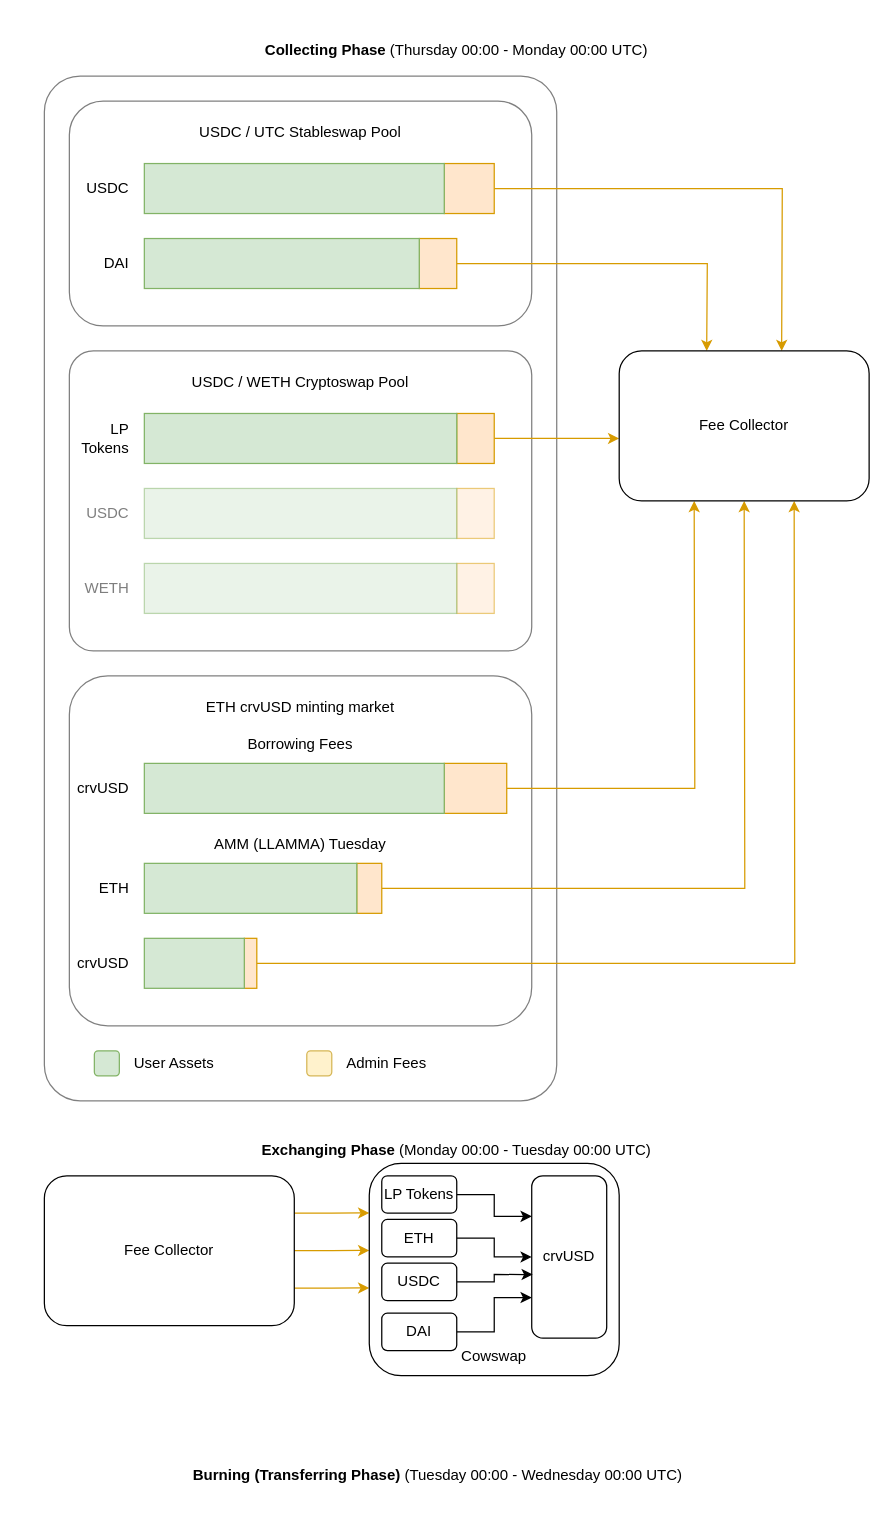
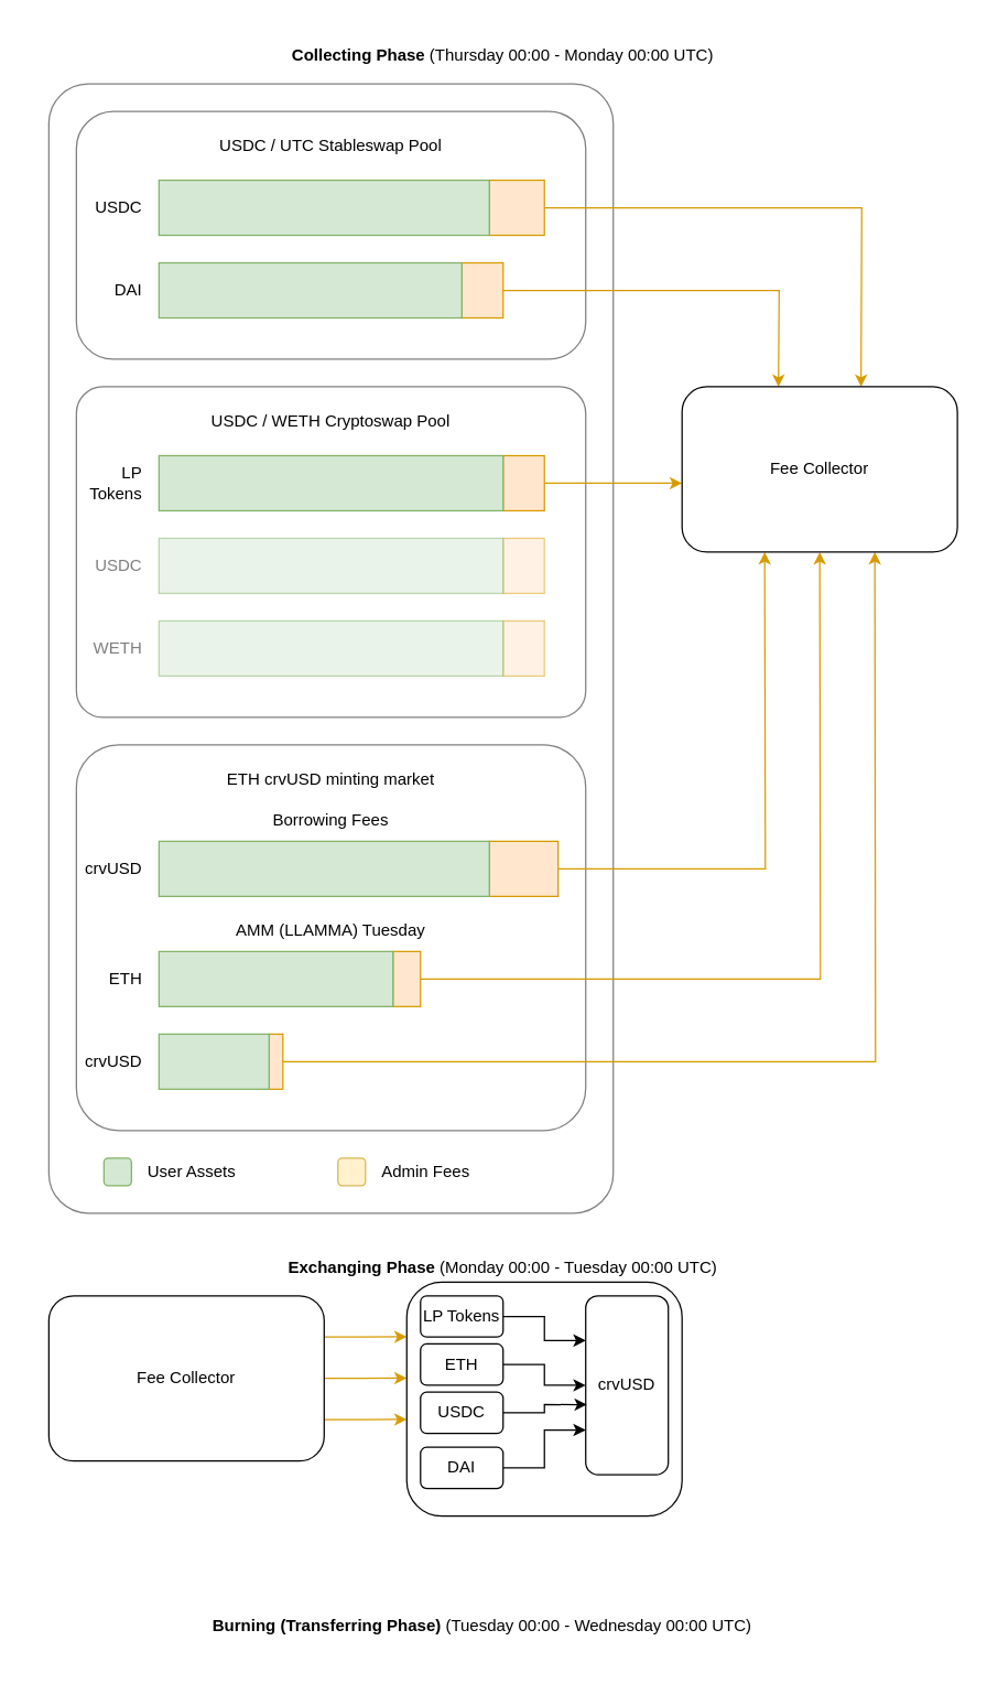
  <mxCell id="0" />
  <mxCell id="1" parent="0" />
  <mxCell id="2" value="" style="rounded=1;whiteSpace=wrap;html=1;arcSize=7;opacity=50;" vertex="1" parent="1"><mxGeometry x="35" y="60" width="410" height="820" as="geometry" /></mxCell>
  <mxCell id="3" value="" style="rounded=1;whiteSpace=wrap;html=1;opacity=50;" vertex="1" parent="1"><mxGeometry x="55" y="80" width="370" height="180" as="geometry" /></mxCell>
  <mxCell id="4" style="edgeStyle=orthogonalEdgeStyle;rounded=0;orthogonalLoop=1;jettySize=auto;html=1;exitX=1;exitY=0.5;exitDx=0;exitDy=0;fillColor=#ffe6cc;strokeColor=#d79b00;" edge="1" parent="1" source="5"><mxGeometry relative="1" as="geometry"><mxPoint x="625" y="280" as="targetPoint" /></mxGeometry></mxCell>
  <mxCell id="5" value="" style="rounded=0;whiteSpace=wrap;html=1;fillColor=#ffe6cc;strokeColor=#d79b00;" vertex="1" parent="1"><mxGeometry x="355" y="130" width="40" height="40" as="geometry" /></mxCell>
  <mxCell id="6" value="USDC" style="text;html=1;strokeColor=none;fillColor=none;align=right;verticalAlign=middle;whiteSpace=wrap;rounded=0;" vertex="1" parent="1"><mxGeometry x="55" y="130" width="50" height="40" as="geometry" /></mxCell>
  <mxCell id="7" value="" style="rounded=0;whiteSpace=wrap;html=1;fillColor=#d5e8d4;strokeColor=#82b366;" vertex="1" parent="1"><mxGeometry x="115" y="130" width="240" height="40" as="geometry" /></mxCell>
  <mxCell id="8" style="edgeStyle=orthogonalEdgeStyle;rounded=0;orthogonalLoop=1;jettySize=auto;html=1;exitX=1;exitY=0.5;exitDx=0;exitDy=0;fillColor=#ffe6cc;strokeColor=#d79b00;" edge="1" parent="1" source="9"><mxGeometry relative="1" as="geometry"><mxPoint x="565" y="280" as="targetPoint" /></mxGeometry></mxCell>
  <mxCell id="9" value="" style="rounded=0;whiteSpace=wrap;html=1;fillColor=#ffe6cc;strokeColor=#d79b00;" vertex="1" parent="1"><mxGeometry x="335" y="190" width="30" height="40" as="geometry" /></mxCell>
  <mxCell id="10" value="" style="rounded=0;whiteSpace=wrap;html=1;fillColor=#d5e8d4;strokeColor=#82b366;" vertex="1" parent="1"><mxGeometry x="115" y="190" width="220" height="40" as="geometry" /></mxCell>
  <mxCell id="11" value="DAI" style="text;html=1;strokeColor=none;fillColor=none;align=right;verticalAlign=middle;whiteSpace=wrap;rounded=0;" vertex="1" parent="1"><mxGeometry x="55" y="190" width="50" height="40" as="geometry" /></mxCell>
  <mxCell id="12" value="" style="rounded=1;whiteSpace=wrap;html=1;arcSize=8;textOpacity=50;opacity=50;" vertex="1" parent="1"><mxGeometry x="55" y="280" width="370" height="240" as="geometry" /></mxCell>
  <mxCell id="13" style="edgeStyle=orthogonalEdgeStyle;rounded=0;orthogonalLoop=1;jettySize=auto;html=1;exitX=1;exitY=0.5;exitDx=0;exitDy=0;fillColor=#ffe6cc;strokeColor=#d79b00;" edge="1" parent="1" source="14"><mxGeometry relative="1" as="geometry"><mxPoint x="495" y="350" as="targetPoint" /></mxGeometry></mxCell>
  <mxCell id="14" value="" style="rounded=0;whiteSpace=wrap;html=1;fillColor=#ffe6cc;strokeColor=#d79b00;" vertex="1" parent="1"><mxGeometry x="365" y="330" width="30" height="40" as="geometry" /></mxCell>
  <mxCell id="15" value="LP Tokens" style="text;html=1;strokeColor=none;fillColor=none;align=right;verticalAlign=middle;whiteSpace=wrap;rounded=0;" vertex="1" parent="1"><mxGeometry x="55" y="330" width="50" height="40" as="geometry" /></mxCell>
  <mxCell id="16" value="" style="rounded=0;whiteSpace=wrap;html=1;fillColor=#d5e8d4;strokeColor=#82b366;" vertex="1" parent="1"><mxGeometry x="115" y="330" width="250" height="40" as="geometry" /></mxCell>
  <mxCell id="17" value="" style="rounded=1;whiteSpace=wrap;html=1;arcSize=11;opacity=50;" vertex="1" parent="1"><mxGeometry x="55" y="540" width="370" height="280" as="geometry" /></mxCell>
  <mxCell id="18" style="edgeStyle=orthogonalEdgeStyle;rounded=0;orthogonalLoop=1;jettySize=auto;html=1;exitX=1;exitY=0.5;exitDx=0;exitDy=0;fillColor=#ffe6cc;strokeColor=#d79b00;" edge="1" parent="1" source="19"><mxGeometry relative="1" as="geometry"><mxPoint x="555" y="400" as="targetPoint" /></mxGeometry></mxCell>
  <mxCell id="19" value="" style="rounded=0;whiteSpace=wrap;html=1;fillColor=#ffe6cc;strokeColor=#d79b00;" vertex="1" parent="1"><mxGeometry x="355" y="610" width="50" height="40" as="geometry" /></mxCell>
  <mxCell id="20" value="ETH crvUSD minting market" style="text;html=1;strokeColor=none;fillColor=none;align=center;verticalAlign=middle;whiteSpace=wrap;rounded=0;" vertex="1" parent="1"><mxGeometry x="55" y="540" width="370" height="50" as="geometry" /></mxCell>
  <mxCell id="21" value="" style="rounded=0;whiteSpace=wrap;html=1;fillColor=#d5e8d4;strokeColor=#82b366;" vertex="1" parent="1"><mxGeometry x="115" y="610" width="240" height="40" as="geometry" /></mxCell>
  <mxCell id="22" value="crvUSD" style="text;html=1;strokeColor=none;fillColor=none;align=right;verticalAlign=middle;whiteSpace=wrap;rounded=0;" vertex="1" parent="1"><mxGeometry x="55" y="610" width="50" height="40" as="geometry" /></mxCell>
  <mxCell id="23" value="USDC / WETH Cryptoswap Pool" style="text;html=1;strokeColor=none;fillColor=none;align=center;verticalAlign=middle;whiteSpace=wrap;rounded=0;" vertex="1" parent="1"><mxGeometry x="55" y="280" width="370" height="50" as="geometry" /></mxCell>
  <mxCell id="24" value="USDC / UTC Stableswap Pool" style="text;html=1;strokeColor=none;fillColor=none;align=center;verticalAlign=middle;whiteSpace=wrap;rounded=0;" vertex="1" parent="1"><mxGeometry x="55" y="80" width="370" height="50" as="geometry" /></mxCell>
  <mxCell id="25" value="Borrowing Fees" style="text;html=1;strokeColor=none;fillColor=none;align=center;verticalAlign=middle;whiteSpace=wrap;rounded=0;" vertex="1" parent="1"><mxGeometry x="55" y="580" width="370" height="30" as="geometry" /></mxCell>
  <mxCell id="26" value="AMM (LLAMMA) Tuesday" style="text;html=1;strokeColor=none;fillColor=none;align=center;verticalAlign=middle;whiteSpace=wrap;rounded=0;" vertex="1" parent="1"><mxGeometry x="55" y="660" width="370" height="30" as="geometry" /></mxCell>
  <mxCell id="27" style="edgeStyle=orthogonalEdgeStyle;rounded=0;orthogonalLoop=1;jettySize=auto;html=1;exitX=1;exitY=0.5;exitDx=0;exitDy=0;fillColor=#ffe6cc;strokeColor=#d79b00;" edge="1" parent="1" source="28"><mxGeometry relative="1" as="geometry"><mxPoint x="635" y="400" as="targetPoint" /></mxGeometry></mxCell>
  <mxCell id="28" value="" style="rounded=0;whiteSpace=wrap;html=1;fillColor=#ffe6cc;strokeColor=#d79b00;" vertex="1" parent="1"><mxGeometry x="195" y="750" width="10" height="40" as="geometry" /></mxCell>
  <mxCell id="29" value="" style="rounded=0;whiteSpace=wrap;html=1;fillColor=#d5e8d4;strokeColor=#82b366;" vertex="1" parent="1"><mxGeometry x="115" y="750" width="80" height="40" as="geometry" /></mxCell>
  <mxCell id="30" value="crvUSD" style="text;html=1;strokeColor=none;fillColor=none;align=right;verticalAlign=middle;whiteSpace=wrap;rounded=0;" vertex="1" parent="1"><mxGeometry x="55" y="750" width="50" height="40" as="geometry" /></mxCell>
  <mxCell id="31" style="edgeStyle=orthogonalEdgeStyle;rounded=0;orthogonalLoop=1;jettySize=auto;html=1;exitX=1;exitY=0.5;exitDx=0;exitDy=0;fillColor=#ffe6cc;strokeColor=#d79b00;" edge="1" parent="1" source="32"><mxGeometry relative="1" as="geometry"><mxPoint x="595" y="400" as="targetPoint" /></mxGeometry></mxCell>
  <mxCell id="32" value="" style="rounded=0;whiteSpace=wrap;html=1;fillColor=#ffe6cc;strokeColor=#d79b00;" vertex="1" parent="1"><mxGeometry x="285" y="690" width="20" height="40" as="geometry" /></mxCell>
  <mxCell id="33" value="" style="rounded=0;whiteSpace=wrap;html=1;fillColor=#d5e8d4;strokeColor=#82b366;" vertex="1" parent="1"><mxGeometry x="115" y="690" width="170" height="40" as="geometry" /></mxCell>
  <mxCell id="34" value="ETH" style="text;html=1;strokeColor=none;fillColor=none;align=right;verticalAlign=middle;whiteSpace=wrap;rounded=0;" vertex="1" parent="1"><mxGeometry x="55" y="690" width="50" height="40" as="geometry" /></mxCell>
  <mxCell id="35" value="" style="rounded=1;whiteSpace=wrap;html=1;fillColor=#d5e8d4;strokeColor=#82b366;" vertex="1" parent="1"><mxGeometry x="75" y="840" width="20" height="20" as="geometry" /></mxCell>
  <mxCell id="36" value="" style="rounded=1;whiteSpace=wrap;html=1;fillColor=#fff2cc;strokeColor=#d6b656;" vertex="1" parent="1"><mxGeometry x="245" y="840" width="20" height="20" as="geometry" /></mxCell>
  <mxCell id="37" value="User Assets" style="text;html=1;strokeColor=none;fillColor=none;align=left;verticalAlign=middle;whiteSpace=wrap;rounded=0;" vertex="1" parent="1"><mxGeometry x="105" y="835" width="80" height="30" as="geometry" /></mxCell>
  <mxCell id="38" value="Admin Fees" style="text;html=1;strokeColor=none;fillColor=none;align=left;verticalAlign=middle;whiteSpace=wrap;rounded=0;" vertex="1" parent="1"><mxGeometry x="275" y="835" width="130" height="30" as="geometry" /></mxCell>
  <mxCell id="39" value="" style="rounded=0;whiteSpace=wrap;html=1;fillColor=#ffe6cc;strokeColor=#d79b00;textOpacity=50;opacity=50;" vertex="1" parent="1"><mxGeometry x="365" y="390" width="30" height="40" as="geometry" /></mxCell>
  <mxCell id="40" value="USDC" style="text;html=1;strokeColor=none;fillColor=none;align=right;verticalAlign=middle;whiteSpace=wrap;rounded=0;textOpacity=50;" vertex="1" parent="1"><mxGeometry x="55" y="390" width="50" height="40" as="geometry" /></mxCell>
  <mxCell id="41" value="" style="rounded=0;whiteSpace=wrap;html=1;fillColor=#d5e8d4;strokeColor=#82b366;textOpacity=50;opacity=50;" vertex="1" parent="1"><mxGeometry x="115" y="390" width="250" height="40" as="geometry" /></mxCell>
  <mxCell id="42" value="" style="rounded=0;whiteSpace=wrap;html=1;fillColor=#ffe6cc;strokeColor=#d79b00;textOpacity=50;opacity=50;" vertex="1" parent="1"><mxGeometry x="365" y="450" width="30" height="40" as="geometry" /></mxCell>
  <mxCell id="43" value="" style="rounded=0;whiteSpace=wrap;html=1;fillColor=#d5e8d4;strokeColor=#82b366;textOpacity=50;opacity=50;" vertex="1" parent="1"><mxGeometry x="115" y="450" width="250" height="40" as="geometry" /></mxCell>
  <mxCell id="44" value="WETH" style="text;html=1;strokeColor=none;fillColor=none;align=right;verticalAlign=middle;whiteSpace=wrap;rounded=0;textOpacity=50;" vertex="1" parent="1"><mxGeometry x="55" y="450" width="50" height="40" as="geometry" /></mxCell>
  <mxCell id="45" value="Fee Collector" style="rounded=1;whiteSpace=wrap;html=1;" vertex="1" parent="1"><mxGeometry x="495" y="280" width="200" height="120" as="geometry" /></mxCell>
  <mxCell id="46" value="&lt;b&gt;Collecting Phase&lt;/b&gt; (Thursday 00:00 - Monday 00:00 UTC)" style="text;html=1;strokeColor=none;fillColor=none;align=center;verticalAlign=middle;whiteSpace=wrap;rounded=0;" vertex="1" parent="1"><mxGeometry x="35" y="20" width="660" height="40" as="geometry" /></mxCell>
  <mxCell id="47" value="&lt;b&gt;Exchanging Phase&lt;/b&gt; (Monday 00:00 - Tuesday 00:00 UTC)" style="text;html=1;strokeColor=none;fillColor=none;align=center;verticalAlign=middle;whiteSpace=wrap;rounded=0;" vertex="1" parent="1"><mxGeometry x="35" y="900" width="660" height="40" as="geometry" /></mxCell>
  <mxCell id="48" style="edgeStyle=orthogonalEdgeStyle;rounded=0;orthogonalLoop=1;jettySize=auto;html=1;exitX=1;exitY=0.25;exitDx=0;exitDy=0;fillColor=#ffe6cc;strokeColor=#d79b00;" edge="1" parent="1" source="51"><mxGeometry relative="1" as="geometry"><mxPoint x="295" y="969.75" as="targetPoint" /></mxGeometry></mxCell>
  <mxCell id="49" style="edgeStyle=orthogonalEdgeStyle;rounded=0;orthogonalLoop=1;jettySize=auto;html=1;exitX=1;exitY=0.5;exitDx=0;exitDy=0;fillColor=#ffe6cc;strokeColor=#d79b00;" edge="1" parent="1" source="51"><mxGeometry relative="1" as="geometry"><mxPoint x="295" y="999.75" as="targetPoint" /></mxGeometry></mxCell>
  <mxCell id="50" style="edgeStyle=orthogonalEdgeStyle;rounded=0;orthogonalLoop=1;jettySize=auto;html=1;exitX=1;exitY=0.75;exitDx=0;exitDy=0;fillColor=#ffe6cc;strokeColor=#d79b00;" edge="1" parent="1" source="51"><mxGeometry relative="1" as="geometry"><mxPoint x="295" y="1029.75" as="targetPoint" /></mxGeometry></mxCell>
  <mxCell id="51" value="Fee Collector" style="rounded=1;whiteSpace=wrap;html=1;" vertex="1" parent="1"><mxGeometry x="35" y="940" width="200" height="120" as="geometry" /></mxCell>
  <mxCell id="52" value="" style="rounded=1;whiteSpace=wrap;html=1;" vertex="1" parent="1"><mxGeometry x="295" y="930" width="200" height="170" as="geometry" /></mxCell>
- <mxCell id="53" value="Cowswap" style="text;html=1;strokeColor=none;fillColor=none;align=center;verticalAlign=middle;whiteSpace=wrap;rounded=0;" vertex="1" parent="1"><mxGeometry x="365" y="1070" width="60" height="30" as="geometry" /></mxCell>
  <mxCell id="54" value="crvUSD" style="rounded=1;whiteSpace=wrap;html=1;" vertex="1" parent="1"><mxGeometry x="425" y="940" width="60" height="130" as="geometry" /></mxCell>
  <mxCell id="55" style="edgeStyle=orthogonalEdgeStyle;rounded=0;orthogonalLoop=1;jettySize=auto;html=1;exitX=1;exitY=0.5;exitDx=0;exitDy=0;entryX=0;entryY=0.25;entryDx=0;entryDy=0;" edge="1" parent="1" source="56" target="54"><mxGeometry relative="1" as="geometry" /></mxCell>
  <mxCell id="56" value="LP Tokens" style="rounded=1;whiteSpace=wrap;html=1;" vertex="1" parent="1"><mxGeometry x="305" y="940" width="60" height="30" as="geometry" /></mxCell>
  <mxCell id="57" style="edgeStyle=orthogonalEdgeStyle;rounded=0;orthogonalLoop=1;jettySize=auto;html=1;exitX=1;exitY=0.5;exitDx=0;exitDy=0;entryX=0;entryY=0.5;entryDx=0;entryDy=0;" edge="1" parent="1" source="58" target="54"><mxGeometry relative="1" as="geometry" /></mxCell>
  <mxCell id="58" value="ETH" style="rounded=1;whiteSpace=wrap;html=1;" vertex="1" parent="1"><mxGeometry x="305" y="975" width="60" height="30" as="geometry" /></mxCell>
  <mxCell id="59" style="edgeStyle=orthogonalEdgeStyle;rounded=0;orthogonalLoop=1;jettySize=auto;html=1;exitX=1;exitY=0.5;exitDx=0;exitDy=0;entryX=0.014;entryY=0.608;entryDx=0;entryDy=0;entryPerimeter=0;" edge="1" parent="1" source="60" target="54"><mxGeometry relative="1" as="geometry" /></mxCell>
  <mxCell id="60" value="USDC" style="rounded=1;whiteSpace=wrap;html=1;" vertex="1" parent="1"><mxGeometry x="305" y="1010" width="60" height="30" as="geometry" /></mxCell>
  <mxCell id="61" style="edgeStyle=orthogonalEdgeStyle;rounded=0;orthogonalLoop=1;jettySize=auto;html=1;exitX=1;exitY=0.5;exitDx=0;exitDy=0;entryX=0;entryY=0.75;entryDx=0;entryDy=0;" edge="1" parent="1" source="62" target="54"><mxGeometry relative="1" as="geometry" /></mxCell>
  <mxCell id="62" value="DAI" style="rounded=1;whiteSpace=wrap;html=1;" vertex="1" parent="1"><mxGeometry x="305" y="1050" width="60" height="30" as="geometry" /></mxCell>
  <mxCell id="63" value="&lt;b&gt;Burning (Transferring Phase)&lt;/b&gt; (Tuesday 00:00 - Wednesday 00:00 UTC)" style="text;html=1;strokeColor=none;fillColor=none;align=center;verticalAlign=middle;whiteSpace=wrap;rounded=0;" vertex="1" parent="1"><mxGeometry x="20" y="1160" width="660" height="40" as="geometry" /></mxCell>
